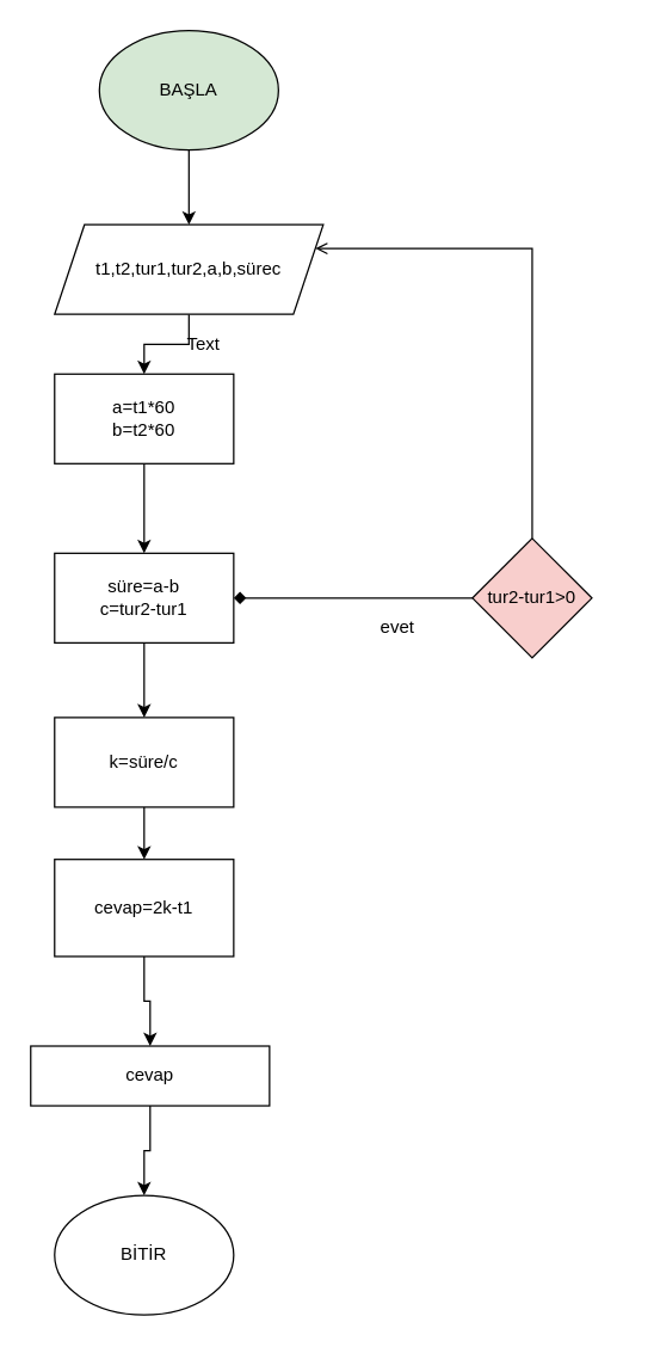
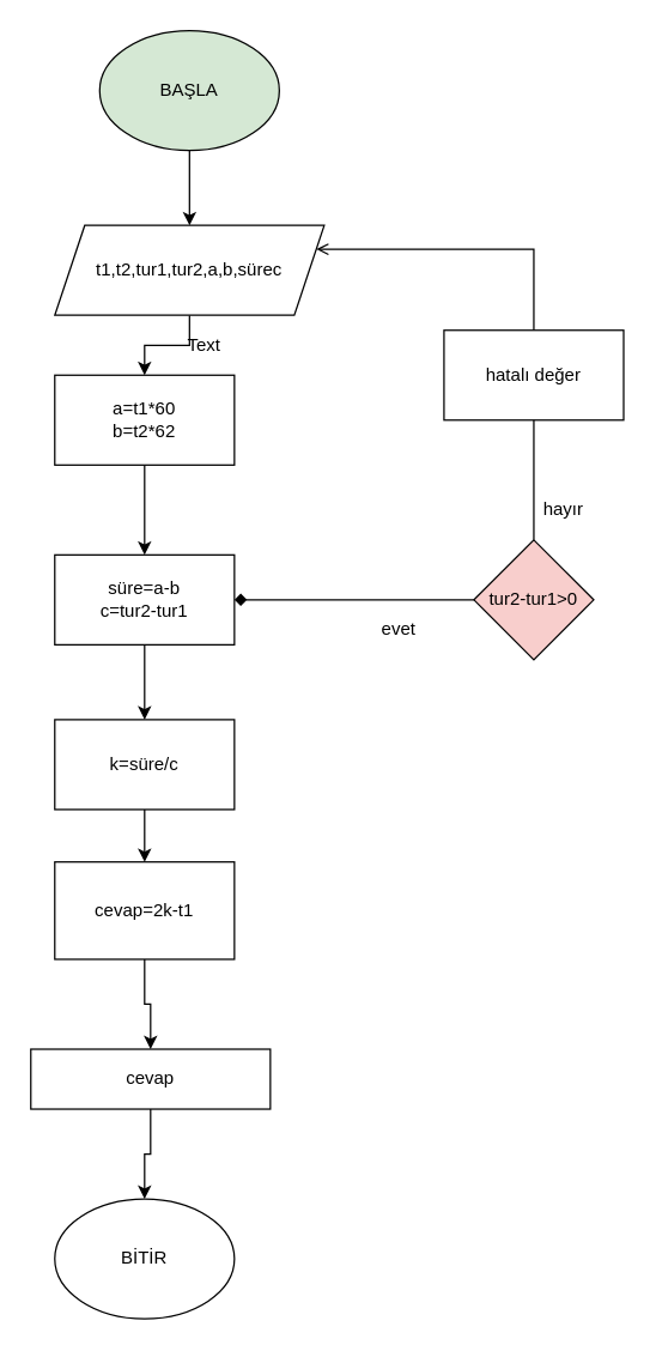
  <mxCell id="0" />
  <mxCell id="1" parent="0" />
  <mxCell id="2" value="" style="edgeStyle=orthogonalEdgeStyle;rounded=0;orthogonalLoop=1;jettySize=auto;html=1;" edge="1" parent="1" source="3" target="5"><mxGeometry relative="1" as="geometry" /></mxCell>
  <mxCell id="3" value="BAŞLA" style="ellipse;whiteSpace=wrap;html=1;fillColor=#d5e8d4;" vertex="1" parent="1"><mxGeometry x="66" y="20" width="120" height="80" as="geometry" /></mxCell>
  <mxCell id="4" value="" style="edgeStyle=orthogonalEdgeStyle;rounded=0;orthogonalLoop=1;jettySize=auto;html=1;" edge="1" parent="1" source="5" target="7"><mxGeometry relative="1" as="geometry" /></mxCell>
  <mxCell id="5" value="t1,t2,tur1,tur2,a,b,sürec" style="shape=parallelogram;perimeter=parallelogramPerimeter;whiteSpace=wrap;html=1;fixedSize=1;" vertex="1" parent="1"><mxGeometry x="36" y="150" width="180" height="60" as="geometry" /></mxCell>
  <mxCell id="6" value="" style="edgeStyle=orthogonalEdgeStyle;rounded=0;orthogonalLoop=1;jettySize=auto;html=1;" edge="1" parent="1" source="7" target="9"><mxGeometry relative="1" as="geometry" /></mxCell>
- <mxCell id="7" value="a=t1*60&lt;br&gt;b=t2*60" style="rounded=0;whiteSpace=wrap;html=1;" vertex="1" parent="1"><mxGeometry x="36" y="250" width="120" height="60" as="geometry" /></mxCell>
+ <mxCell id="7" value="a=t1*60&lt;br&gt;b=t2*62" style="rounded=0;whiteSpace=wrap;html=1;" vertex="1" parent="1"><mxGeometry x="36" y="250" width="120" height="60" as="geometry" /></mxCell>
  <mxCell id="8" value="" style="edgeStyle=orthogonalEdgeStyle;rounded=0;orthogonalLoop=1;jettySize=auto;html=1;" edge="1" parent="1" source="9" target="18"><mxGeometry relative="1" as="geometry" /></mxCell>
  <mxCell id="9" value="süre=a-b&lt;br&gt;c=tur2-tur1" style="rounded=0;whiteSpace=wrap;html=1;" vertex="1" parent="1"><mxGeometry x="36" y="370" width="120" height="60" as="geometry" /></mxCell>
  <mxCell id="10" style="edgeStyle=orthogonalEdgeStyle;rounded=0;orthogonalLoop=1;jettySize=auto;html=1;endArrow=diamond;" edge="1" parent="1" source="12" target="9"><mxGeometry relative="1" as="geometry"><Array as="points"><mxPoint x="286" y="400" /></Array></mxGeometry></mxCell>
  <mxCell id="11" style="edgeStyle=orthogonalEdgeStyle;rounded=0;orthogonalLoop=1;jettySize=auto;html=1;entryX=1;entryY=0.25;entryDx=0;entryDy=0;endArrow=open;" edge="1" parent="1" source="12" target="5"><mxGeometry relative="1" as="geometry"><Array as="points"><mxPoint x="356" y="340" /><mxPoint x="356" y="166" /></Array></mxGeometry></mxCell>
  <mxCell id="12" value="tur2-tur1&amp;gt;0" style="rhombus;whiteSpace=wrap;html=1;fillColor=#f8cecc;" vertex="1" parent="1"><mxGeometry x="316" y="360" width="80" height="80" as="geometry" /></mxCell>
  <mxCell id="13" value="Text" style="text;html=1;strokeColor=none;fillColor=none;align=center;verticalAlign=middle;whiteSpace=wrap;rounded=0;" vertex="1" parent="1"><mxGeometry x="116" y="220" width="40" height="20" as="geometry" /></mxCell>
  <mxCell id="14" value="evet" style="text;html=1;strokeColor=none;fillColor=none;align=center;verticalAlign=middle;whiteSpace=wrap;rounded=0;" vertex="1" parent="1"><mxGeometry x="246" y="410" width="40" height="20" as="geometry" /></mxCell>
+ <mxCell id="15" value="hatalı değer" style="rounded=0;whiteSpace=wrap;html=1;" vertex="1" parent="1"><mxGeometry x="296" y="220" width="120" height="60" as="geometry" /></mxCell>
+ <mxCell id="16" value="hayır" style="text;html=1;strokeColor=none;fillColor=none;align=center;verticalAlign=middle;whiteSpace=wrap;rounded=0;" vertex="1" parent="1"><mxGeometry x="356" y="330" width="40" height="20" as="geometry" /></mxCell>
  <mxCell id="17" value="" style="edgeStyle=orthogonalEdgeStyle;rounded=0;orthogonalLoop=1;jettySize=auto;html=1;" edge="1" parent="1" source="18" target="20"><mxGeometry relative="1" as="geometry" /></mxCell>
  <mxCell id="18" value="k=süre/c" style="rounded=0;whiteSpace=wrap;html=1;" vertex="1" parent="1"><mxGeometry x="36" y="480" width="120" height="60" as="geometry" /></mxCell>
  <mxCell id="19" value="" style="edgeStyle=orthogonalEdgeStyle;rounded=0;orthogonalLoop=1;jettySize=auto;html=1;" edge="1" parent="1" source="20" target="22"><mxGeometry relative="1" as="geometry" /></mxCell>
  <mxCell id="20" value="cevap=2k-t1" style="rounded=0;whiteSpace=wrap;html=1;" vertex="1" parent="1"><mxGeometry x="36" y="575" width="120" height="65" as="geometry" /></mxCell>
  <mxCell id="21" value="" style="edgeStyle=orthogonalEdgeStyle;rounded=0;orthogonalLoop=1;jettySize=auto;html=1;" edge="1" parent="1" source="22" target="23"><mxGeometry relative="1" as="geometry" /></mxCell>
  <mxCell id="22" value="cevap" style="rounded=0;whiteSpace=wrap;html=1;" vertex="1" parent="1"><mxGeometry x="20" y="700" width="160" height="40" as="geometry" /></mxCell>
  <mxCell id="23" value="BİTİR" style="ellipse;whiteSpace=wrap;html=1;" vertex="1" parent="1"><mxGeometry x="36" y="800" width="120" height="80" as="geometry" /></mxCell>
